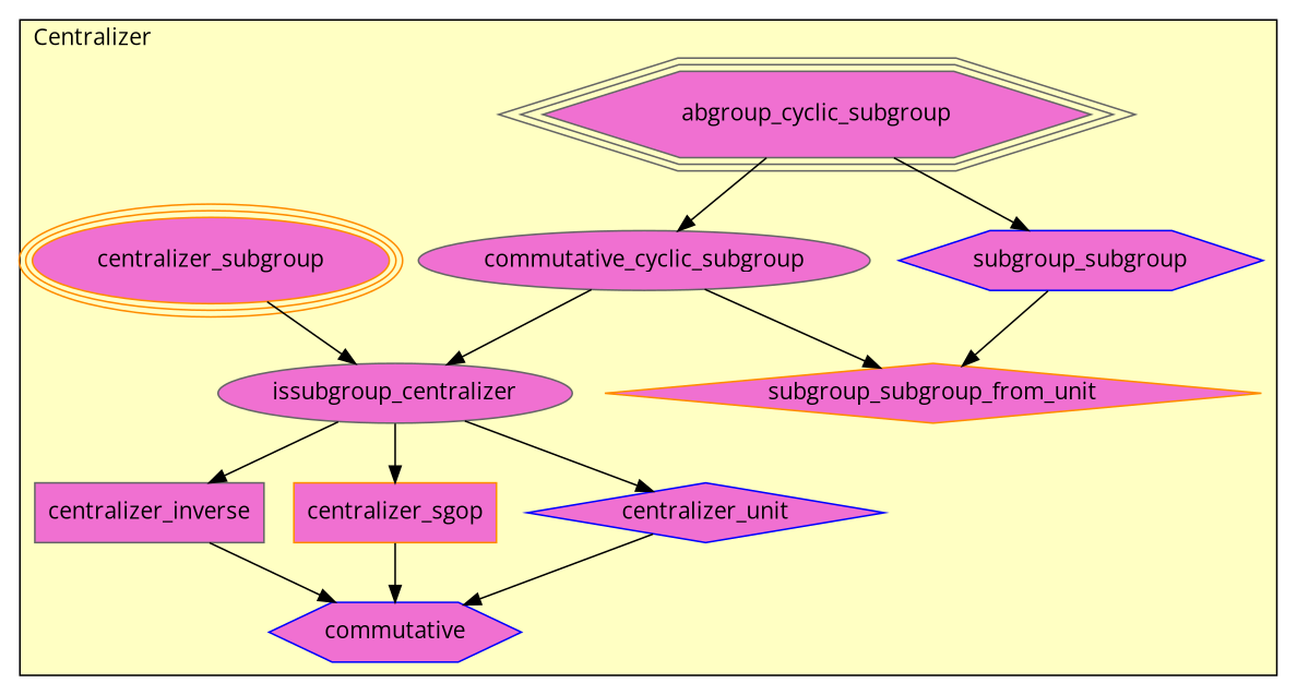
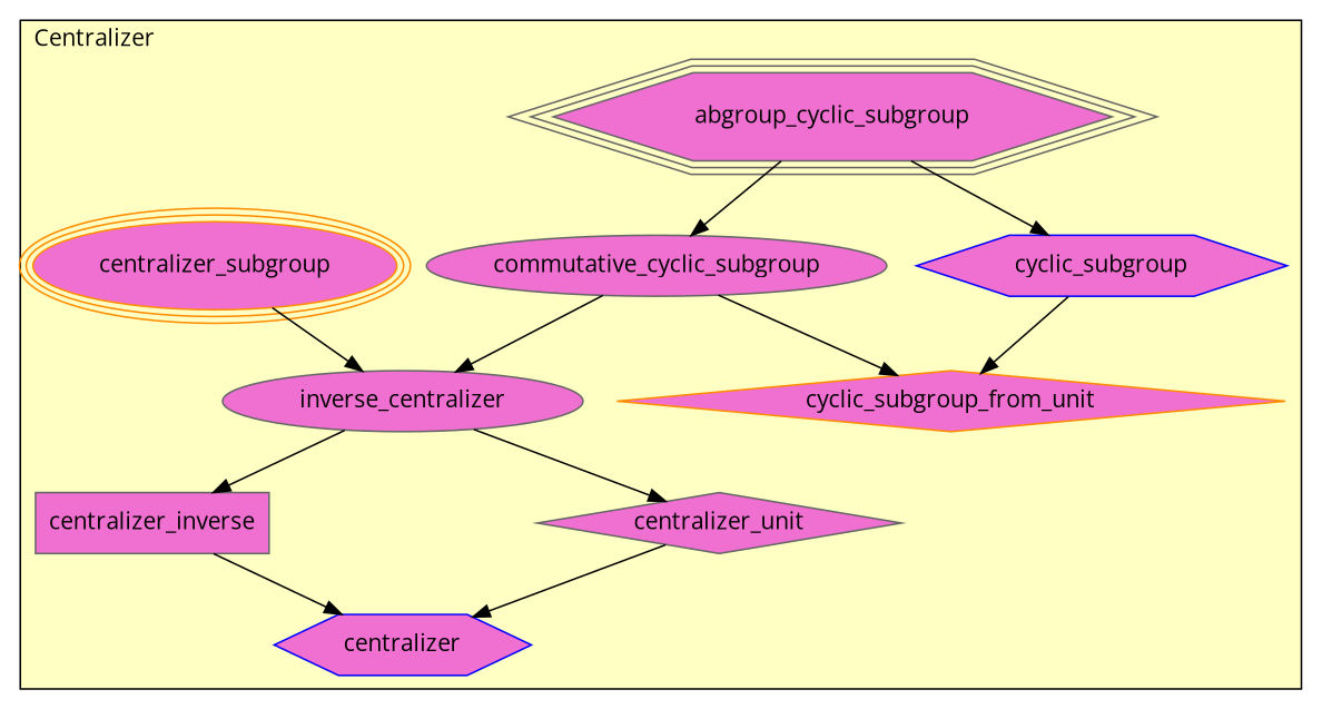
  digraph {
    fontname="Open Sans"
    node [color=gray40 fillcolor="#F070D1" fontname="Open Sans" shape=hexagon style=filled]
    edge [fontname="Open Sans"]
    n1 [label=abgroup_cyclic_subgroup peripheries=3]
    n2 [label=commutative_cyclic_subgroup shape=ellipse]
-   n3 [color=blue label=subgroup_subgroup]
-   n4 [color=darkorange label=subgroup_subgroup_from_unit shape=diamond]
+   n3 [color=blue label=cyclic_subgroup]
+   n4 [color=darkorange label=cyclic_subgroup_from_unit shape=diamond]
    n5 [color=darkorange label=centralizer_subgroup peripheries=3 shape=ellipse]
-   n6 [label=issubgroup_centralizer shape=ellipse]
+   n6 [label=inverse_centralizer shape=ellipse]
    n7 [label=centralizer_inverse shape=box]
-   n8 [color=darkorange label=centralizer_sgop shape=box]
-   n9 [color=blue label=centralizer_unit shape=diamond]
-   n10 [color=blue label=commutative]
+   n9 [label=centralizer_unit shape=diamond]
+   n10 [color=blue label=centralizer]
    subgraph cluster_1 {
      fillcolor="#FFFFC3"
      label=Centralizer
      labeljust=l
      style=filled
      n1
      n2
      n3
      n4
      n5
      n6
      n7
-     n8
      n9
      n10
    }
    n1 -> n2
    n1 -> n3
    n2 -> n4
    n2 -> n6
    n3 -> n4
    n5 -> n6
    n6 -> n7
-   n6 -> n8
    n6 -> n9
    n7 -> n10
-   n8 -> n10
    n9 -> n10
  }
